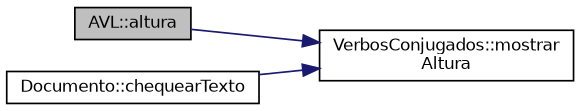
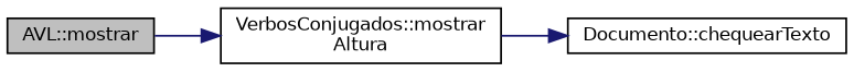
  digraph {
    rankdir=RL
    node [color=black fillcolor=white fontname=Helvetica fontsize=10 shape=record style=filled]
    edge [color=midnightblue dir=back fontname=Helvetica fontsize=10 labelfontname=Helvetica labelfontsize=10 style=solid]
-   n1 [fillcolor=grey75 fontcolor=black height=0.2 label="AVL::altura" width=0.4]
+   n1 [fillcolor=grey75 fontcolor=black height=0.2 label="AVL::mostrar" width=0.4]
    n2 [height=0.2 label="VerbosConjugados::mostrar\lAltura" width=0.4]
    n3 [height=0.2 label="Documento::chequearTexto" width=0.4]
    n2 -> n1
-   n2 -> n3
+   n3 -> n2
  }
